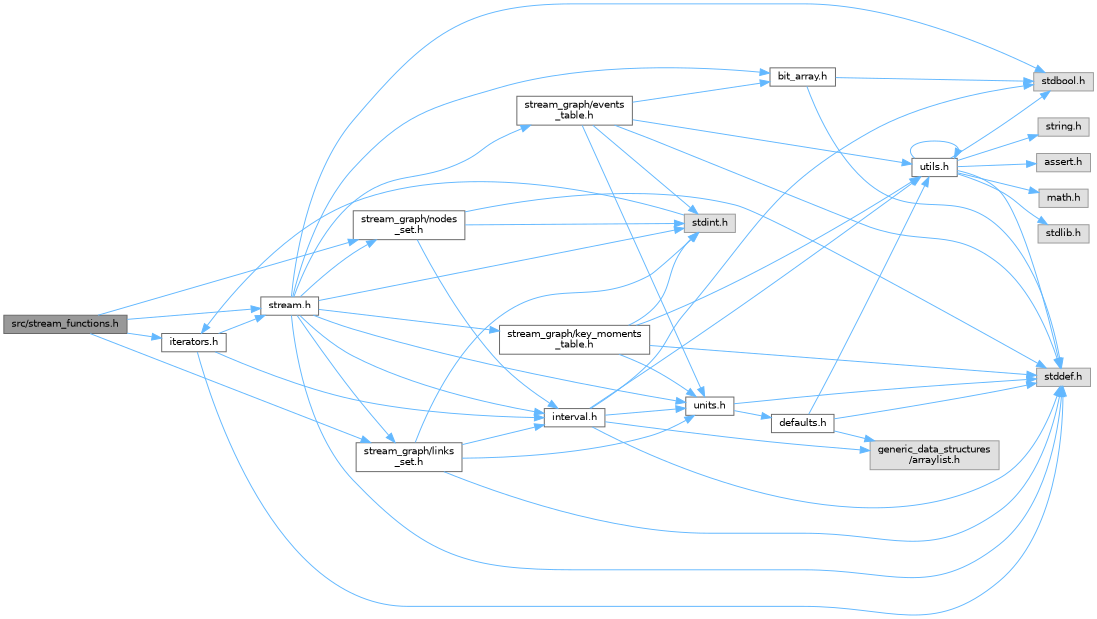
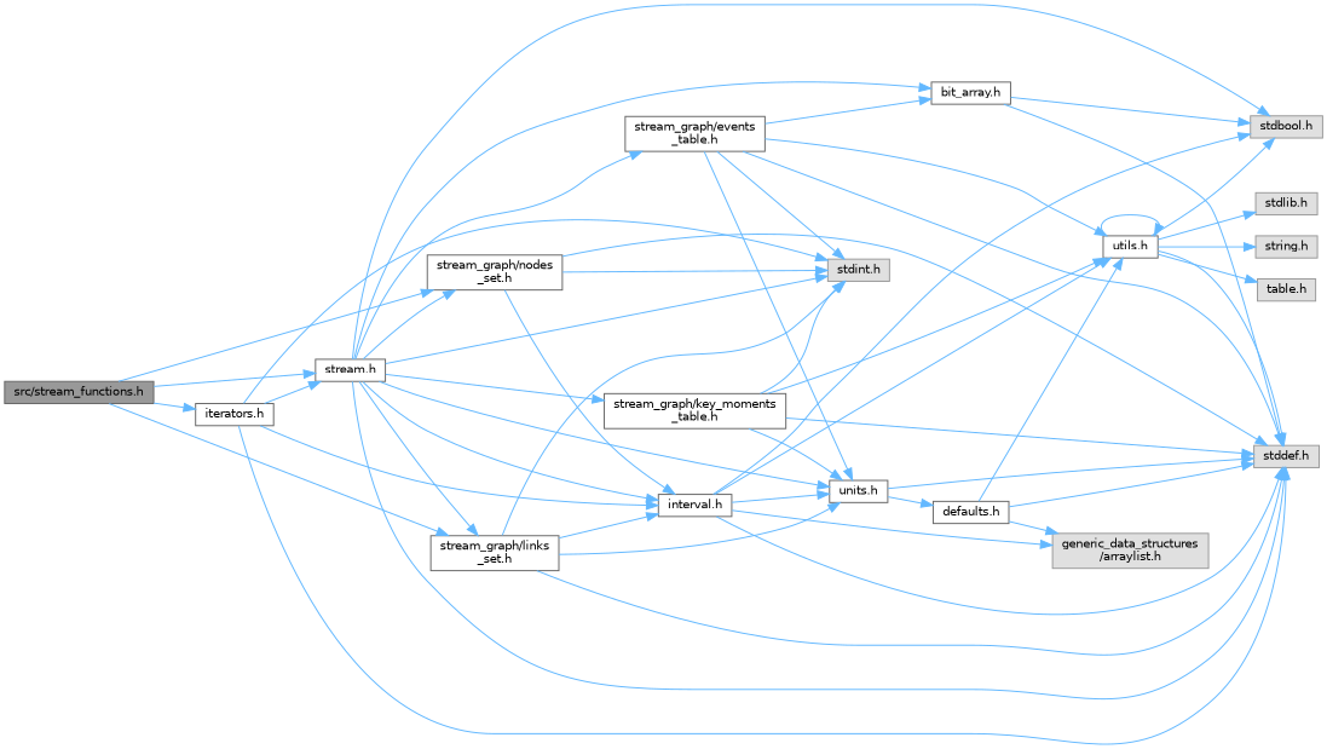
  digraph {
    rankdir=LR
    node [color=grey40 fillcolor=white fontname=Helvetica fontsize=10 shape=box style=filled]
    edge [color=steelblue1 fontname=Helvetica fontsize=10 labelfontname=Helvetica labelfontsize=10 style=solid]
    n1 [color=gray40 fillcolor=grey60 fontcolor=black height=0.2 label="src/stream_functions.h" width=0.4]
    n2 [height=0.2 label="iterators.h" width=0.4]
    n3 [height=0.2 label="stream.h" width=0.4]
    n4 [height=0.2 label="stream_graph/links\l_set.h" width=0.4]
    n5 [height=0.2 label="stream_graph/nodes\l_set.h" width=0.4]
    n6 [height=0.2 label="interval.h" width=0.4]
    n7 [color=grey60 fillcolor="#E0E0E0" height=0.2 label="stddef.h" width=0.4]
    n8 [color=grey60 fillcolor="#E0E0E0" height=0.2 label="stdint.h" width=0.4]
    n9 [height=0.2 label="units.h" width=0.4]
    n10 [color=grey60 fillcolor="#E0E0E0" height=0.2 label="stdbool.h" width=0.4]
    n11 [height=0.2 label="bit_array.h" width=0.4]
    n12 [height=0.2 label="stream_graph/events\l_table.h" width=0.4]
    n13 [height=0.2 label="stream_graph/key_moments\l_table.h" width=0.4]
    n14 [color=grey60 fillcolor="#E0E0E0" height=0.2 label="generic_data_structures\l/arraylist.h" width=0.4]
    n15 [height=0.2 label="utils.h" width=0.4]
    n16 [height=0.2 label="defaults.h" width=0.4]
-   n17 [color=grey60 fillcolor="#E0E0E0" height=0.2 label="assert.h" width=0.4]
-   n18 [color=grey60 fillcolor="#E0E0E0" height=0.2 label="math.h" width=0.4]
+   n18 [color=grey60 fillcolor="#E0E0E0" height=0.2 label="table.h" width=0.4]
    n19 [color=grey60 fillcolor="#E0E0E0" height=0.2 label="stdlib.h" width=0.4]
    n20 [color=grey60 fillcolor="#E0E0E0" height=0.2 label="string.h" width=0.4]
    n1 -> n2
    n1 -> n3
    n1 -> n4
    n1 -> n5
    n2 -> n3
    n2 -> n6
    n2 -> n7
-   n8 -> n2
+   n2 -> n8
    n3 -> n4
    n3 -> n5
    n3 -> n6
    n3 -> n7
    n3 -> n8
    n3 -> n9
    n3 -> n10
    n3 -> n11
    n3 -> n12
    n3 -> n13
    n4 -> n6
    n4 -> n7
    n4 -> n8
    n4 -> n9
    n5 -> n6
    n5 -> n7
    n5 -> n8
    n6 -> n7
    n6 -> n9
    n6 -> n10
    n6 -> n14
    n6 -> n15
    n9 -> n7
    n9 -> n16
    n11 -> n7
    n11 -> n10
    n12 -> n7
    n12 -> n8
    n12 -> n9
    n12 -> n11
    n12 -> n15
    n13 -> n7
    n13 -> n8
    n13 -> n9
    n13 -> n15
    n15 -> n7
    n15 -> n10
    n15 -> n15
-   n15 -> n17
    n15 -> n18
    n15 -> n19
    n15 -> n20
    n16 -> n7
    n16 -> n14
    n16 -> n15
  }
